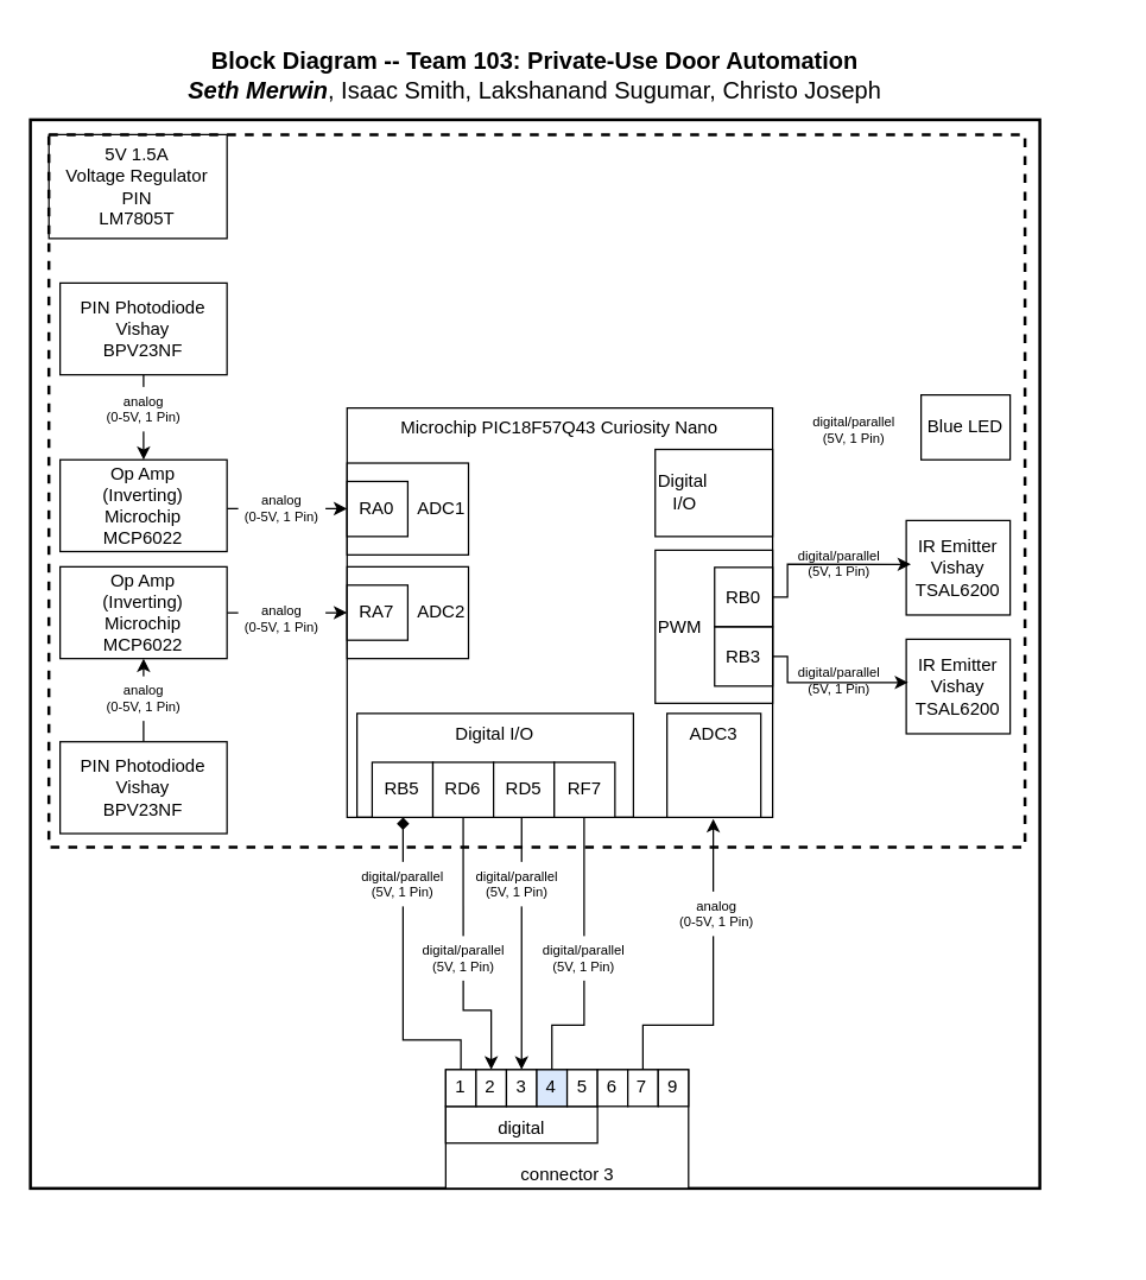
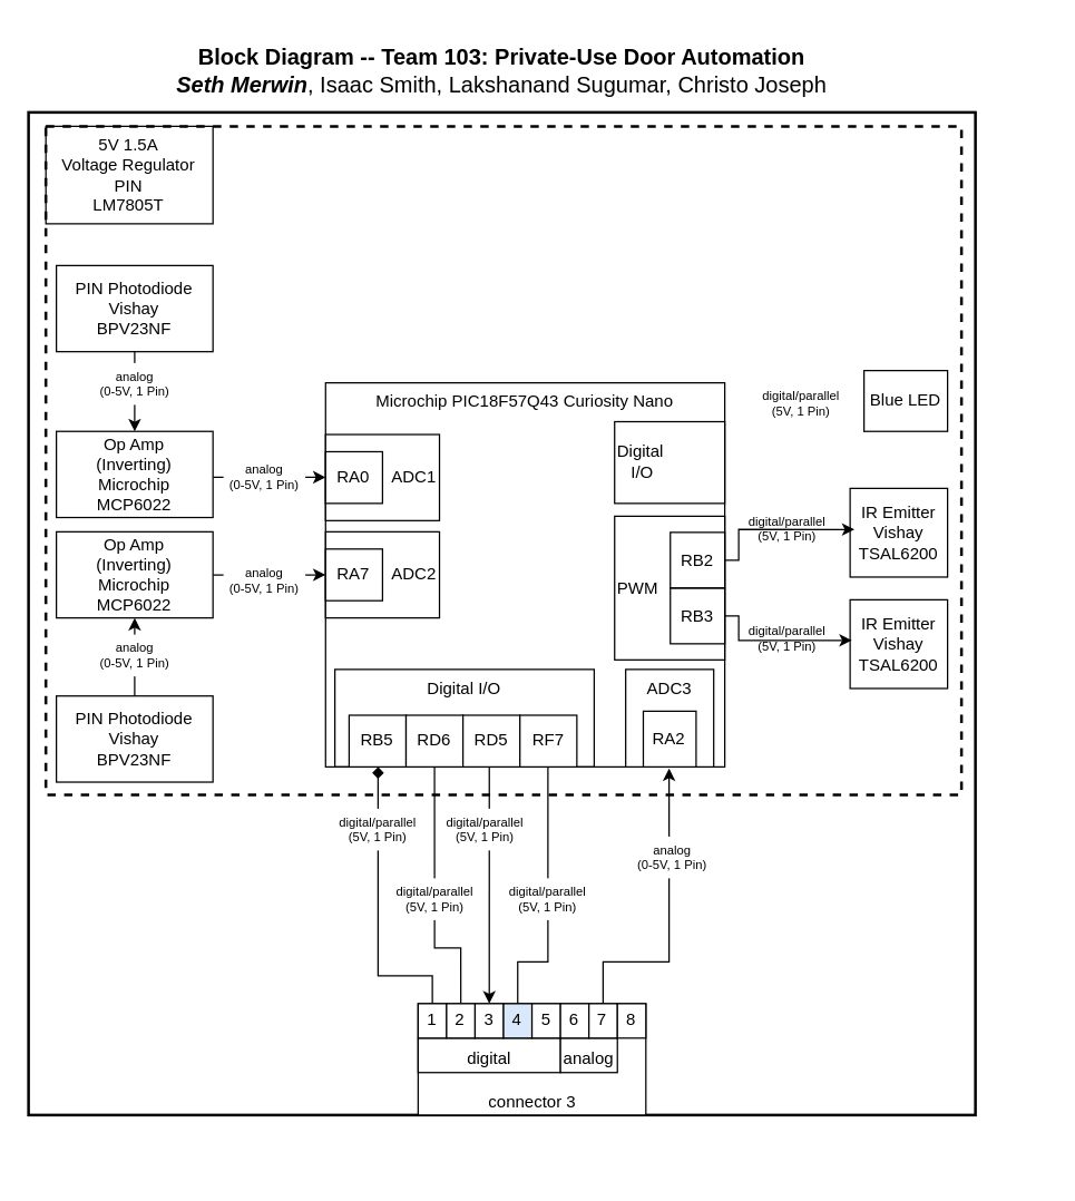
  <mxCell id="0" />
  <mxCell id="1" parent="0" />
  <mxCell id="2" value="" style="rounded=0;whiteSpace=wrap;html=1;fillColor=none;verticalAlign=top;strokeWidth=2;" vertex="1" parent="1"><mxGeometry x="20" y="80" width="680" height="720" as="geometry" /></mxCell>
  <mxCell id="3" value="" style="rounded=0;whiteSpace=wrap;html=1;fillColor=none;dashed=1;strokeWidth=2;" vertex="1" parent="1"><mxGeometry x="32.45" y="90" width="657.55" height="480" as="geometry" /></mxCell>
  <mxCell id="4" value="" style="group;align=center;strokeColor=none;" connectable="0" vertex="1" parent="1"><mxGeometry x="80" y="200" width="670" height="640" as="geometry" /></mxCell>
  <mxCell id="5" value="Microchip PIC18F57Q43 Curiosity Nano" style="rounded=0;whiteSpace=wrap;html=1;verticalAlign=top;fillColor=none;movable=1;resizable=1;rotatable=1;deletable=1;editable=1;locked=0;connectable=1;" vertex="1" parent="4"><mxGeometry x="153.33" y="74.21" width="286.67" height="275.79" as="geometry" /></mxCell>
  <mxCell id="6" value="Digital I/O" style="rounded=0;whiteSpace=wrap;html=1;fillColor=none;verticalAlign=top;" vertex="1" parent="4"><mxGeometry x="160" y="280" width="186.22" height="70" as="geometry" /></mxCell>
  <mxCell id="7" value="ADC1" style="rounded=0;whiteSpace=wrap;html=1;align=right;" vertex="1" parent="4"><mxGeometry x="153.333" y="111.316" width="81.778" height="61.842" as="geometry" /></mxCell>
  <mxCell id="8" value="RB5" style="rounded=0;whiteSpace=wrap;html=1;" vertex="1" parent="4"><mxGeometry x="170.22" y="312.897" width="40.889" height="37.105" as="geometry" /></mxCell>
- <mxCell id="9" value="" style="edgeStyle=orthogonalEdgeStyle;rounded=0;orthogonalLoop=1;jettySize=auto;html=1;entryX=0.5;entryY=0;entryDx=0;entryDy=0;exitX=0.5;exitY=1;exitDx=0;exitDy=0;" edge="1" parent="4" source="10" target="23"><mxGeometry relative="1" as="geometry"><Array as="points"><mxPoint x="232" y="480" /><mxPoint x="250" y="480" /></Array></mxGeometry></mxCell>
+ <mxCell id="9" value="" style="edgeStyle=orthogonalEdgeStyle;rounded=0;orthogonalLoop=1;jettySize=auto;html=1;entryX=0.5;entryY=0;entryDx=0;entryDy=0;exitX=0.5;exitY=1;exitDx=0;exitDy=0;endArrow=none;" edge="1" parent="4" source="10" target="23"><mxGeometry relative="1" as="geometry"><Array as="points"><mxPoint x="232" y="480" /><mxPoint x="250" y="480" /></Array></mxGeometry></mxCell>
  <mxCell id="10" value="&lt;div&gt;RD6&lt;/div&gt;" style="rounded=0;whiteSpace=wrap;html=1;" vertex="1" parent="4"><mxGeometry x="211.109" y="312.897" width="40.889" height="37.105" as="geometry" /></mxCell>
  <mxCell id="11" value="" style="edgeStyle=orthogonalEdgeStyle;rounded=0;orthogonalLoop=1;jettySize=auto;html=1;entryX=0.5;entryY=0;entryDx=0;entryDy=0;exitX=0.5;exitY=1;exitDx=0;exitDy=0;" edge="1" parent="4" source="12" target="24"><mxGeometry relative="1" as="geometry"><Array as="points"><mxPoint x="271" y="350" /></Array></mxGeometry></mxCell>
  <mxCell id="12" value="RD5" style="rounded=0;whiteSpace=wrap;html=1;" vertex="1" parent="4"><mxGeometry x="251.998" y="312.897" width="40.889" height="37.105" as="geometry" /></mxCell>
  <mxCell id="13" value="RA0" style="rounded=0;whiteSpace=wrap;html=1;" vertex="1" parent="4"><mxGeometry x="153.333" y="123.684" width="40.889" height="37.105" as="geometry" /></mxCell>
  <mxCell id="14" value="&lt;div style=&quot;&quot;&gt;ADC3&lt;/div&gt;" style="rounded=0;whiteSpace=wrap;html=1;align=center;direction=north;verticalAlign=top;" vertex="1" parent="4"><mxGeometry x="368.843" y="280" width="63.214" height="70" as="geometry" /></mxCell>
+ <mxCell id="15" value="&lt;div&gt;RA2&lt;/div&gt;" style="rounded=0;whiteSpace=wrap;html=1;direction=north;" vertex="1" parent="4"><mxGeometry x="381.485" y="310.004" width="37.93" height="40" as="geometry" /></mxCell>
  <mxCell id="16" value="" style="edgeStyle=orthogonalEdgeStyle;rounded=0;orthogonalLoop=1;jettySize=auto;html=1;" edge="1" parent="4" source="17" target="13"><mxGeometry relative="1" as="geometry"><Array as="points"><mxPoint x="90" y="142" /><mxPoint x="90" y="142" /></Array></mxGeometry></mxCell>
  <mxCell id="17" value="&lt;div&gt;Op Amp&lt;/div&gt;&lt;div&gt;&lt;span style=&quot;background-color: transparent; color: light-dark(rgb(0, 0, 0), rgb(255, 255, 255));&quot;&gt;(Inverting)&lt;/span&gt;&lt;/div&gt;&lt;div&gt;&lt;span style=&quot;background-color: transparent; color: light-dark(rgb(0, 0, 0), rgb(255, 255, 255));&quot;&gt;Microchip&lt;/span&gt;&lt;/div&gt;&lt;div&gt;MCP6022&lt;/div&gt;" style="rounded=0;whiteSpace=wrap;html=1;" vertex="1" parent="4"><mxGeometry x="-39.998" y="109.076" width="112.444" height="61.842" as="geometry" /></mxCell>
  <mxCell id="18" value="" style="group" connectable="0" vertex="1" parent="4"><mxGeometry x="219.778" y="519.999" width="163.56" height="80" as="geometry" /></mxCell>
  <mxCell id="19" value="connector 3" style="rounded=0;whiteSpace=wrap;html=1;verticalAlign=bottom;" vertex="1" parent="18"><mxGeometry width="163.56" height="80" as="geometry" /></mxCell>
  <mxCell id="20" value="digital" style="rounded=0;whiteSpace=wrap;html=1;verticalAlign=bottom;" vertex="1" parent="18"><mxGeometry y="24.737" width="102.222" height="24.737" as="geometry" /></mxCell>
+ <mxCell id="21" value="analog" style="rounded=0;whiteSpace=wrap;html=1;verticalAlign=bottom;" vertex="1" parent="18"><mxGeometry x="102.222" y="24.737" width="40.889" height="24.737" as="geometry" /></mxCell>
  <mxCell id="22" value="1" style="rounded=0;whiteSpace=wrap;html=1;" vertex="1" parent="18"><mxGeometry width="20.444" height="24.737" as="geometry" /></mxCell>
  <mxCell id="23" value="2" style="rounded=0;whiteSpace=wrap;html=1;" vertex="1" parent="18"><mxGeometry x="20.444" width="20.444" height="24.737" as="geometry" /></mxCell>
  <mxCell id="24" value="3" style="rounded=0;whiteSpace=wrap;html=1;" vertex="1" parent="18"><mxGeometry x="40.889" width="20.444" height="24.737" as="geometry" /></mxCell>
  <mxCell id="25" value="4" style="rounded=0;whiteSpace=wrap;html=1;fillColor=#dae8fc;" vertex="1" parent="18"><mxGeometry x="61.333" width="20.444" height="24.737" as="geometry" /></mxCell>
  <mxCell id="26" value="5" style="rounded=0;whiteSpace=wrap;html=1;" vertex="1" parent="18"><mxGeometry x="81.778" width="20.444" height="24.737" as="geometry" /></mxCell>
  <mxCell id="27" value="6" style="rounded=0;whiteSpace=wrap;html=1;" vertex="1" parent="18"><mxGeometry x="102.222" width="20.444" height="24.737" as="geometry" /></mxCell>
  <mxCell id="28" value="7" style="rounded=0;whiteSpace=wrap;html=1;" vertex="1" parent="18"><mxGeometry x="122.667" width="20.444" height="24.737" as="geometry" /></mxCell>
- <mxCell id="29" value="9" style="rounded=0;whiteSpace=wrap;html=1;" vertex="1" parent="18"><mxGeometry x="143.111" width="20.444" height="24.737" as="geometry" /></mxCell>
+ <mxCell id="29" value="8" style="rounded=0;whiteSpace=wrap;html=1;" vertex="1" parent="18"><mxGeometry x="143.111" width="20.444" height="24.737" as="geometry" /></mxCell>
  <mxCell id="30" value="ADC2" style="rounded=0;whiteSpace=wrap;html=1;align=right;" vertex="1" parent="4"><mxGeometry x="153.333" y="181.18" width="81.778" height="61.842" as="geometry" /></mxCell>
  <mxCell id="31" value="RA7" style="rounded=0;whiteSpace=wrap;html=1;" vertex="1" parent="4"><mxGeometry x="153.333" y="193.55" width="40.889" height="37.105" as="geometry" /></mxCell>
  <mxCell id="32" style="edgeStyle=orthogonalEdgeStyle;rounded=0;orthogonalLoop=1;jettySize=auto;html=1;exitX=1;exitY=0.5;exitDx=0;exitDy=0;entryX=0;entryY=0.5;entryDx=0;entryDy=0;" edge="1" parent="4" source="33" target="5"><mxGeometry relative="1" as="geometry" /></mxCell>
  <mxCell id="33" value="&lt;div&gt;Op Amp&lt;/div&gt;&lt;div&gt;(Inverting)&lt;/div&gt;&lt;div&gt;&lt;div&gt;&lt;span style=&quot;background-color: light-dark(#ffffff, var(--ge-dark-color, #121212));&quot;&gt;Microchip&lt;/span&gt;&lt;/div&gt;&lt;/div&gt;&lt;div&gt;&lt;span style=&quot;background-color: light-dark(#ffffff, var(--ge-dark-color, #121212));&quot;&gt;MCP6022&lt;/span&gt;&lt;/div&gt;" style="rounded=0;whiteSpace=wrap;html=1;" vertex="1" parent="4"><mxGeometry x="-39.998" y="181.18" width="112.444" height="61.842" as="geometry" /></mxCell>
  <mxCell id="34" value="" style="edgeStyle=orthogonalEdgeStyle;rounded=0;orthogonalLoop=1;jettySize=auto;html=1;" edge="1" parent="4" source="35" target="33"><mxGeometry relative="1" as="geometry" /></mxCell>
  <mxCell id="35" value="&lt;div&gt;PIN Photodiode&lt;/div&gt;&lt;div&gt;Vishay&lt;/div&gt;&lt;div&gt;BPV23NF&lt;/div&gt;" style="rounded=0;whiteSpace=wrap;html=1;" vertex="1" parent="4"><mxGeometry x="-39.998" y="299.08" width="112.444" height="61.842" as="geometry" /></mxCell>
  <mxCell id="36" value="" style="edgeStyle=orthogonalEdgeStyle;rounded=0;orthogonalLoop=1;jettySize=auto;html=1;endArrow=diamond;" edge="1" parent="4" source="22" target="8"><mxGeometry relative="1" as="geometry"><Array as="points"><mxPoint x="230" y="500" /><mxPoint x="191" y="500" /></Array></mxGeometry></mxCell>
  <mxCell id="37" value="" style="edgeStyle=orthogonalEdgeStyle;rounded=0;orthogonalLoop=1;jettySize=auto;html=1;" edge="1" parent="4" source="28"><mxGeometry relative="1" as="geometry"><mxPoint x="400" y="351" as="targetPoint" /><Array as="points"><mxPoint x="353" y="490" /><mxPoint x="400" y="490" /></Array></mxGeometry></mxCell>
  <mxCell id="38" value="&lt;div style=&quot;&quot;&gt;&lt;span style=&quot;background-color: transparent; color: light-dark(rgb(0, 0, 0), rgb(255, 255, 255));&quot;&gt;Digital&lt;/span&gt;&lt;/div&gt;&lt;div style=&quot;&quot;&gt;&amp;nbsp; &amp;nbsp;I/O&lt;/div&gt;" style="text;html=1;align=left;verticalAlign=middle;whiteSpace=wrap;rounded=0;strokeColor=default;" vertex="1" parent="4"><mxGeometry x="360.89" y="102.11" width="79.11" height="58.68" as="geometry" /></mxCell>
  <mxCell id="39" value="Blue LED" style="text;html=1;align=center;verticalAlign=middle;whiteSpace=wrap;rounded=0;strokeColor=default;" vertex="1" parent="4"><mxGeometry x="540" y="65.4" width="60" height="43.68" as="geometry" /></mxCell>
  <mxCell id="40" value="RF7" style="rounded=0;whiteSpace=wrap;html=1;" vertex="1" parent="4"><mxGeometry x="292.888" y="312.897" width="40.889" height="37.105" as="geometry" /></mxCell>
  <mxCell id="41" value="" style="edgeStyle=orthogonalEdgeStyle;rounded=0;orthogonalLoop=1;jettySize=auto;html=1;endArrow=none;" edge="1" parent="4" source="25" target="40"><mxGeometry relative="1" as="geometry"><Array as="points"><mxPoint x="291" y="490" /><mxPoint x="313" y="490" /></Array></mxGeometry></mxCell>
  <mxCell id="42" value="&lt;div&gt;&lt;span style=&quot;background-color: light-dark(#ffffff, var(--ge-dark-color, #121212)); color: light-dark(rgb(0, 0, 0), rgb(255, 255, 255));&quot;&gt;PIN Photodiode&lt;/span&gt;&lt;/div&gt;&lt;div&gt;&lt;span style=&quot;background-color: light-dark(#ffffff, var(--ge-dark-color, #121212)); color: light-dark(rgb(0, 0, 0), rgb(255, 255, 255));&quot;&gt;Vishay&lt;/span&gt;&lt;/div&gt;&lt;div&gt;&lt;div&gt;BPV23NF&lt;/div&gt;&lt;/div&gt;" style="rounded=0;whiteSpace=wrap;html=1;" vertex="1" parent="4"><mxGeometry x="-39.998" y="-10.002" width="112.444" height="61.842" as="geometry" /></mxCell>
  <mxCell id="43" value="" style="endArrow=classic;html=1;rounded=0;exitX=0.5;exitY=1;exitDx=0;exitDy=0;" edge="1" parent="4" source="42" target="17"><mxGeometry width="50" height="50" relative="1" as="geometry"><mxPoint x="122.667" y="482.368" as="sourcePoint" /><mxPoint x="173.778" y="420.526" as="targetPoint" /></mxGeometry></mxCell>
  <mxCell id="44" value="digital/parallel&lt;div&gt;(5V, 1 Pin)&lt;/div&gt;" style="text;html=1;align=center;verticalAlign=middle;whiteSpace=wrap;rounded=0;fontSize=9;fillColor=default;" vertex="1" parent="4"><mxGeometry x="470" y="74.21" width="50" height="30" as="geometry" /></mxCell>
  <mxCell id="45" value="analog&lt;div&gt;(0-5V, 1 Pin)&lt;/div&gt;" style="text;html=1;align=center;verticalAlign=middle;whiteSpace=wrap;rounded=0;fontSize=9;fillColor=default;" vertex="1" parent="4"><mxGeometry x="-13.17" y="255" width="58.78" height="30" as="geometry" /></mxCell>
  <mxCell id="46" value="analog&lt;div&gt;(0-5V, 1 Pin)&lt;/div&gt;" style="text;html=1;align=center;verticalAlign=middle;whiteSpace=wrap;rounded=0;fontSize=9;fillColor=default;" vertex="1" parent="4"><mxGeometry x="-13.17" y="60" width="58.78" height="30" as="geometry" /></mxCell>
  <mxCell id="47" value="analog&lt;div&gt;(0-5V, 1 Pin)&lt;/div&gt;" style="text;html=1;align=center;verticalAlign=middle;whiteSpace=wrap;rounded=0;fontSize=9;fillColor=default;" vertex="1" parent="4"><mxGeometry x="80" y="127.24" width="58.78" height="30" as="geometry" /></mxCell>
  <mxCell id="48" value="analog&lt;div&gt;(0-5V, 1 Pin)&lt;/div&gt;" style="text;html=1;align=center;verticalAlign=middle;whiteSpace=wrap;rounded=0;fontSize=9;fillColor=default;" vertex="1" parent="4"><mxGeometry x="80" y="200.66" width="58.78" height="30" as="geometry" /></mxCell>
  <mxCell id="49" value="digital/parallel&lt;div&gt;(5V, 1 Pin)&lt;/div&gt;" style="text;html=1;align=center;verticalAlign=middle;whiteSpace=wrap;rounded=0;fontSize=9;fillColor=default;" vertex="1" parent="4"><mxGeometry x="165.66" y="380" width="50" height="30" as="geometry" /></mxCell>
  <mxCell id="50" value="digital/parallel&lt;div&gt;(5V, 1 Pin)&lt;/div&gt;" style="text;html=1;align=center;verticalAlign=middle;whiteSpace=wrap;rounded=0;fontSize=9;fillColor=default;" vertex="1" parent="4"><mxGeometry x="206.55" y="430" width="50" height="30" as="geometry" /></mxCell>
  <mxCell id="51" value="digital/parallel&lt;div&gt;(5V, 1 Pin)&lt;/div&gt;" style="text;html=1;align=center;verticalAlign=middle;whiteSpace=wrap;rounded=0;fontSize=9;fillColor=default;" vertex="1" parent="4"><mxGeometry x="242.89" y="380" width="50" height="30" as="geometry" /></mxCell>
  <mxCell id="52" value="digital/parallel&lt;div&gt;(5V, 1 Pin)&lt;/div&gt;" style="text;html=1;align=center;verticalAlign=middle;whiteSpace=wrap;rounded=0;fontSize=9;fillColor=default;" vertex="1" parent="4"><mxGeometry x="288.33" y="430" width="50" height="30" as="geometry" /></mxCell>
  <mxCell id="53" value="analog&lt;div&gt;(0-5V, 1 Pin)&lt;/div&gt;" style="text;html=1;align=center;verticalAlign=middle;whiteSpace=wrap;rounded=0;fontSize=9;fillColor=default;" vertex="1" parent="4"><mxGeometry x="373.28" y="400" width="58.78" height="30" as="geometry" /></mxCell>
  <mxCell id="54" value="&lt;div style=&quot;&quot;&gt;PWM&lt;/div&gt;" style="text;html=1;align=left;verticalAlign=middle;whiteSpace=wrap;rounded=0;strokeColor=default;" vertex="1" parent="4"><mxGeometry x="360.9" y="170" width="79.11" height="103.16" as="geometry" /></mxCell>
- <mxCell id="55" value="RB0" style="text;html=1;align=center;verticalAlign=middle;whiteSpace=wrap;rounded=0;strokeColor=default;" vertex="1" parent="4"><mxGeometry x="400.9" y="181.58" width="39.11" height="40" as="geometry" /></mxCell>
+ <mxCell id="55" value="RB2" style="text;html=1;align=center;verticalAlign=middle;whiteSpace=wrap;rounded=0;strokeColor=default;" vertex="1" parent="4"><mxGeometry x="400.9" y="181.58" width="39.11" height="40" as="geometry" /></mxCell>
  <mxCell id="56" value="RB3" style="text;html=1;align=center;verticalAlign=middle;whiteSpace=wrap;rounded=0;strokeColor=default;" vertex="1" parent="4"><mxGeometry x="400.9" y="221.58" width="39.11" height="40" as="geometry" /></mxCell>
  <mxCell id="57" value="digital/parallel&lt;div&gt;(5V, 1 Pin)&lt;/div&gt;" style="text;html=1;align=center;verticalAlign=middle;whiteSpace=wrap;rounded=0;fontSize=9;fillColor=default;" vertex="1" parent="4"><mxGeometry x="460" y="243.16" width="50" height="30" as="geometry" /></mxCell>
  <mxCell id="58" value="digital/parallel&lt;div&gt;(5V, 1 Pin)&lt;/div&gt;" style="text;html=1;align=center;verticalAlign=middle;whiteSpace=wrap;rounded=0;fontSize=9;fillColor=default;fillStyle=auto;" vertex="1" parent="4"><mxGeometry x="460" y="163.55" width="50" height="30" as="geometry" /></mxCell>
  <mxCell id="59" value="&lt;div style=&quot;font-size: 16px&quot;&gt;&lt;b style=&quot;font-size: 16px&quot;&gt;Block Diagram -- Team 103: Private-Use Door Automation&lt;/b&gt;&lt;/div&gt;&lt;div style=&quot;font-size: 16px&quot;&gt;&lt;i&gt;&lt;b&gt;Seth Merwin&lt;/b&gt;&lt;/i&gt;, Isaac Smith,&amp;nbsp;&lt;span style=&quot;background-color: transparent; color: light-dark(rgb(0, 0, 0), rgb(255, 255, 255));&quot;&gt;Lakshanand Sugumar, Christo Joseph&lt;/span&gt;&lt;/div&gt;" style="text;html=1;strokeColor=none;fillColor=none;align=center;verticalAlign=middle;whiteSpace=wrap;rounded=0;fontSize=16;" vertex="1" parent="1"><mxGeometry x="30" y="20" width="660" height="60" as="geometry" /></mxCell>
  <mxCell id="60" value="5V 1.5A Voltage&amp;nbsp;&lt;span style=&quot;background-color: transparent; color: light-dark(rgb(0, 0, 0), rgb(255, 255, 255));&quot;&gt;Regulator&lt;/span&gt;&lt;div&gt;PIN&lt;br&gt;&lt;div&gt;&lt;span style=&quot;background-color: transparent; color: light-dark(rgb(0, 0, 0), rgb(255, 255, 255));&quot;&gt;LM7805T&lt;/span&gt;&lt;/div&gt;&lt;/div&gt;" style="text;html=1;align=center;verticalAlign=middle;whiteSpace=wrap;rounded=0;strokeColor=default;" vertex="1" parent="1"><mxGeometry x="32.45" y="90" width="120" height="70" as="geometry" /></mxCell>
  <mxCell id="61" value="IR Emitter&lt;div&gt;Vishay&lt;/div&gt;&lt;div&gt;TSAL6200&lt;/div&gt;" style="text;html=1;align=center;verticalAlign=middle;whiteSpace=wrap;rounded=0;strokeColor=default;" vertex="1" parent="1"><mxGeometry x="610" y="350" width="70" height="63.68" as="geometry" /></mxCell>
  <mxCell id="62" value="IR Emitter&lt;div&gt;Vishay&lt;/div&gt;&lt;div&gt;TSAL6200&lt;/div&gt;" style="text;html=1;align=center;verticalAlign=middle;whiteSpace=wrap;rounded=0;strokeColor=default;" vertex="1" parent="1"><mxGeometry x="610" y="430" width="70" height="63.68" as="geometry" /></mxCell>
  <mxCell id="63" style="edgeStyle=orthogonalEdgeStyle;rounded=0;orthogonalLoop=1;jettySize=auto;html=1;entryX=0.045;entryY=0.464;entryDx=0;entryDy=0;entryPerimeter=0;" edge="1" parent="1" source="55" target="61"><mxGeometry relative="1" as="geometry"><Array as="points"><mxPoint x="530" y="402" /><mxPoint x="530" y="380" /></Array></mxGeometry></mxCell>
  <mxCell id="64" style="edgeStyle=orthogonalEdgeStyle;rounded=0;orthogonalLoop=1;jettySize=auto;html=1;exitX=1;exitY=0.5;exitDx=0;exitDy=0;entryX=0.018;entryY=0.457;entryDx=0;entryDy=0;entryPerimeter=0;" edge="1" parent="1" source="56" target="62"><mxGeometry relative="1" as="geometry"><Array as="points"><mxPoint x="530" y="442" /><mxPoint x="530" y="459" /></Array></mxGeometry></mxCell>
